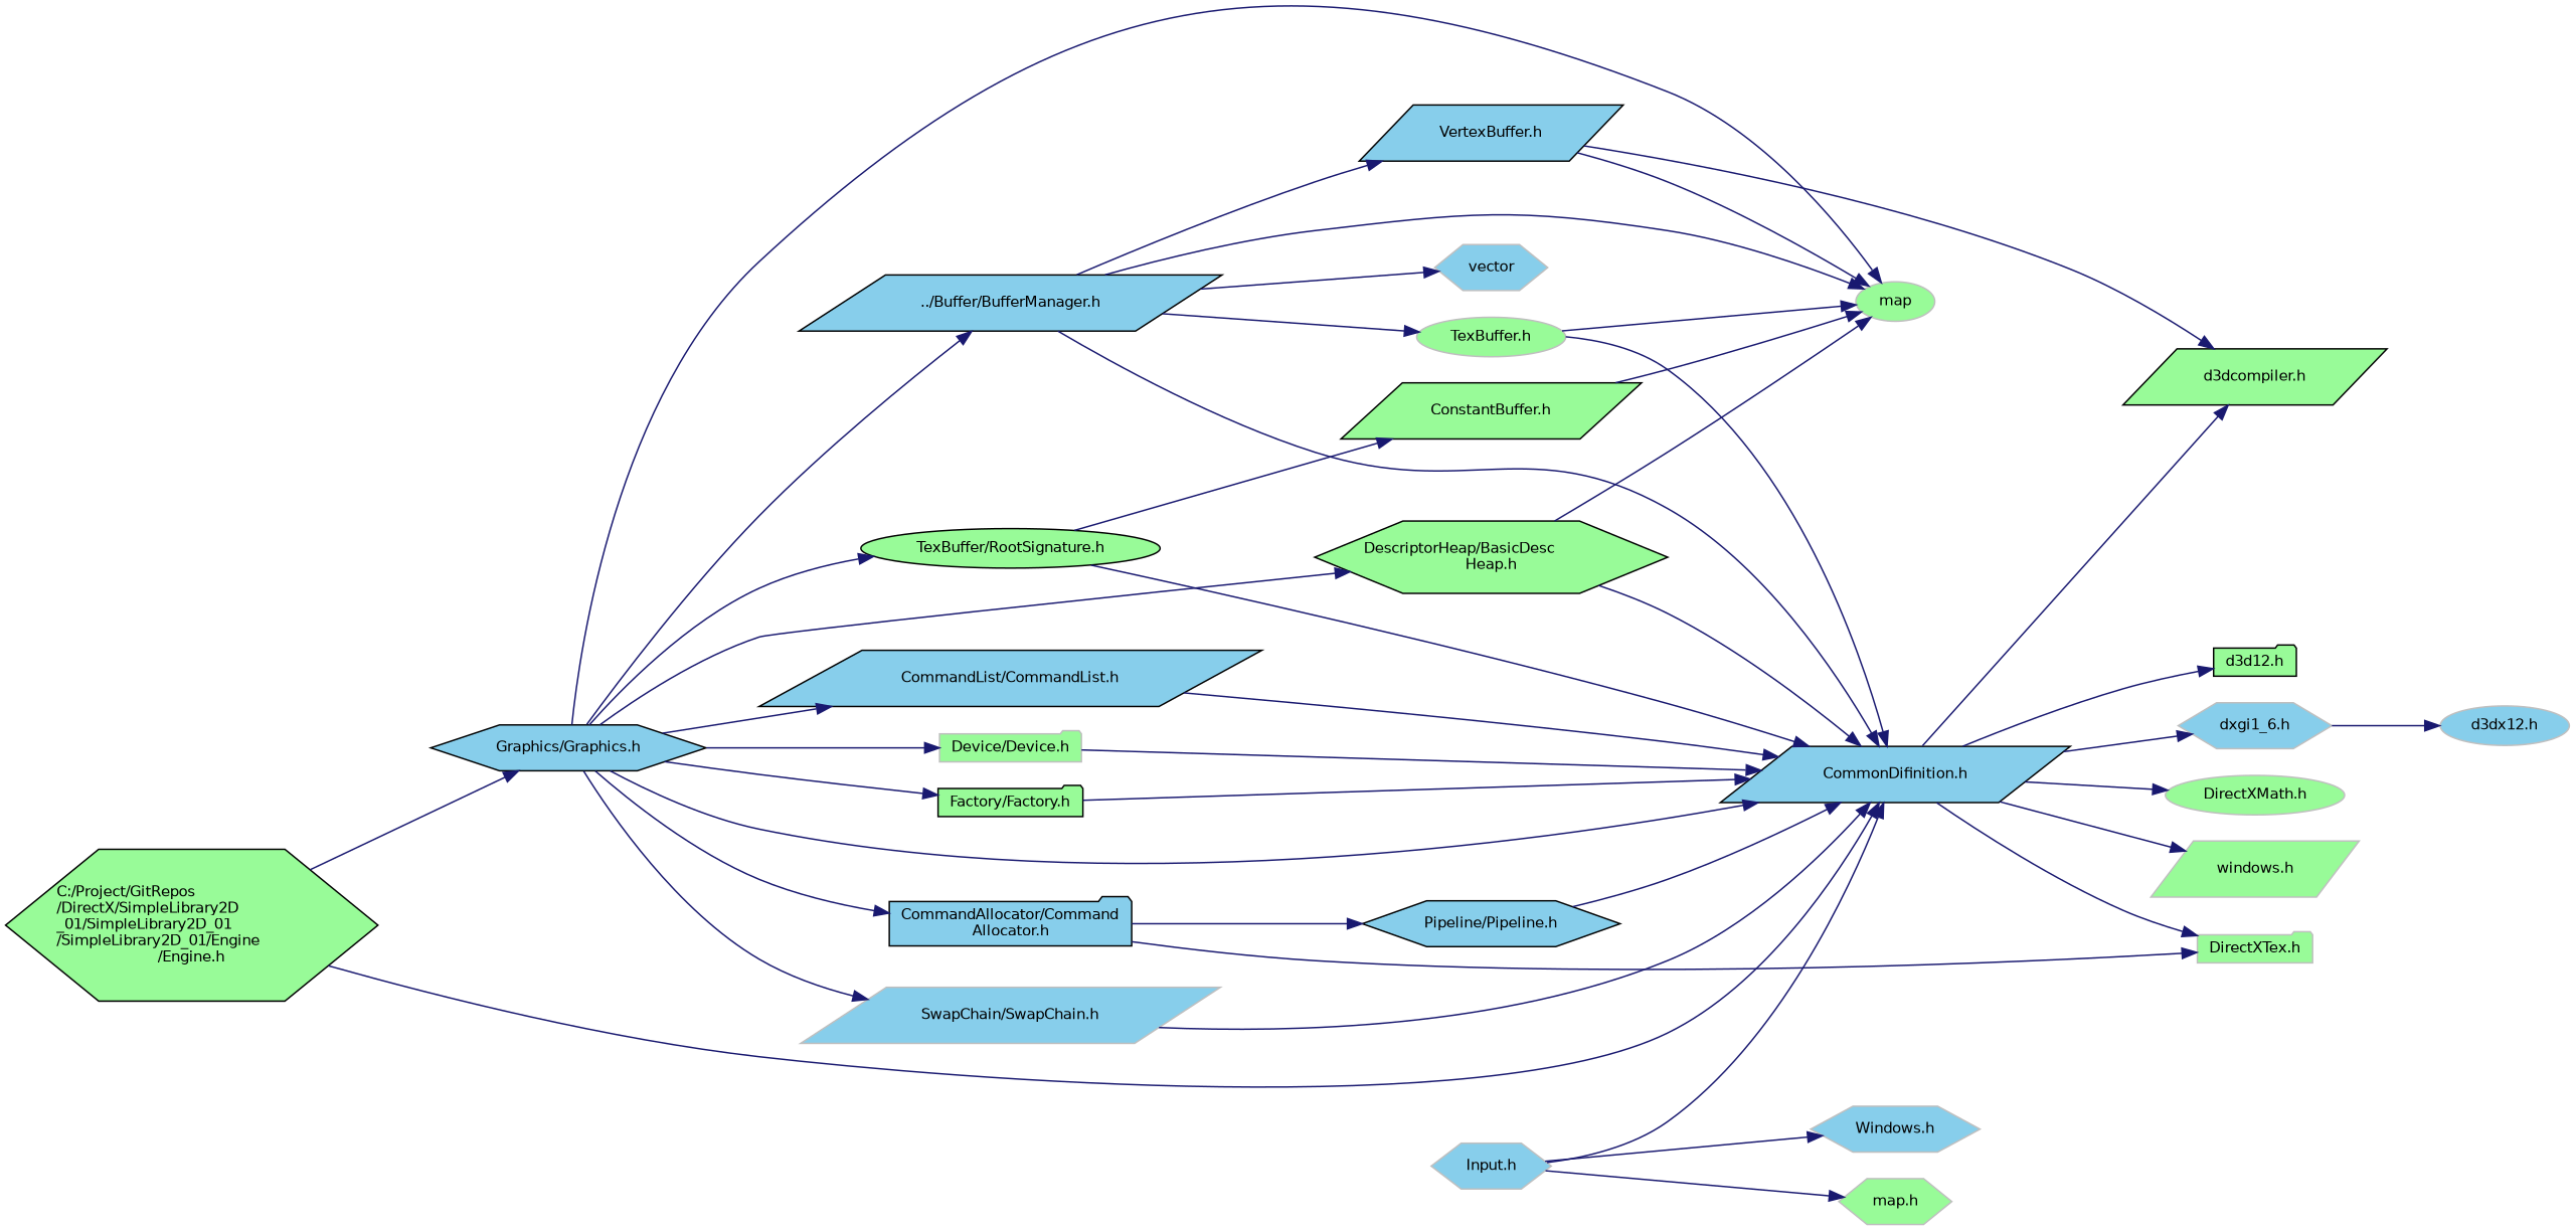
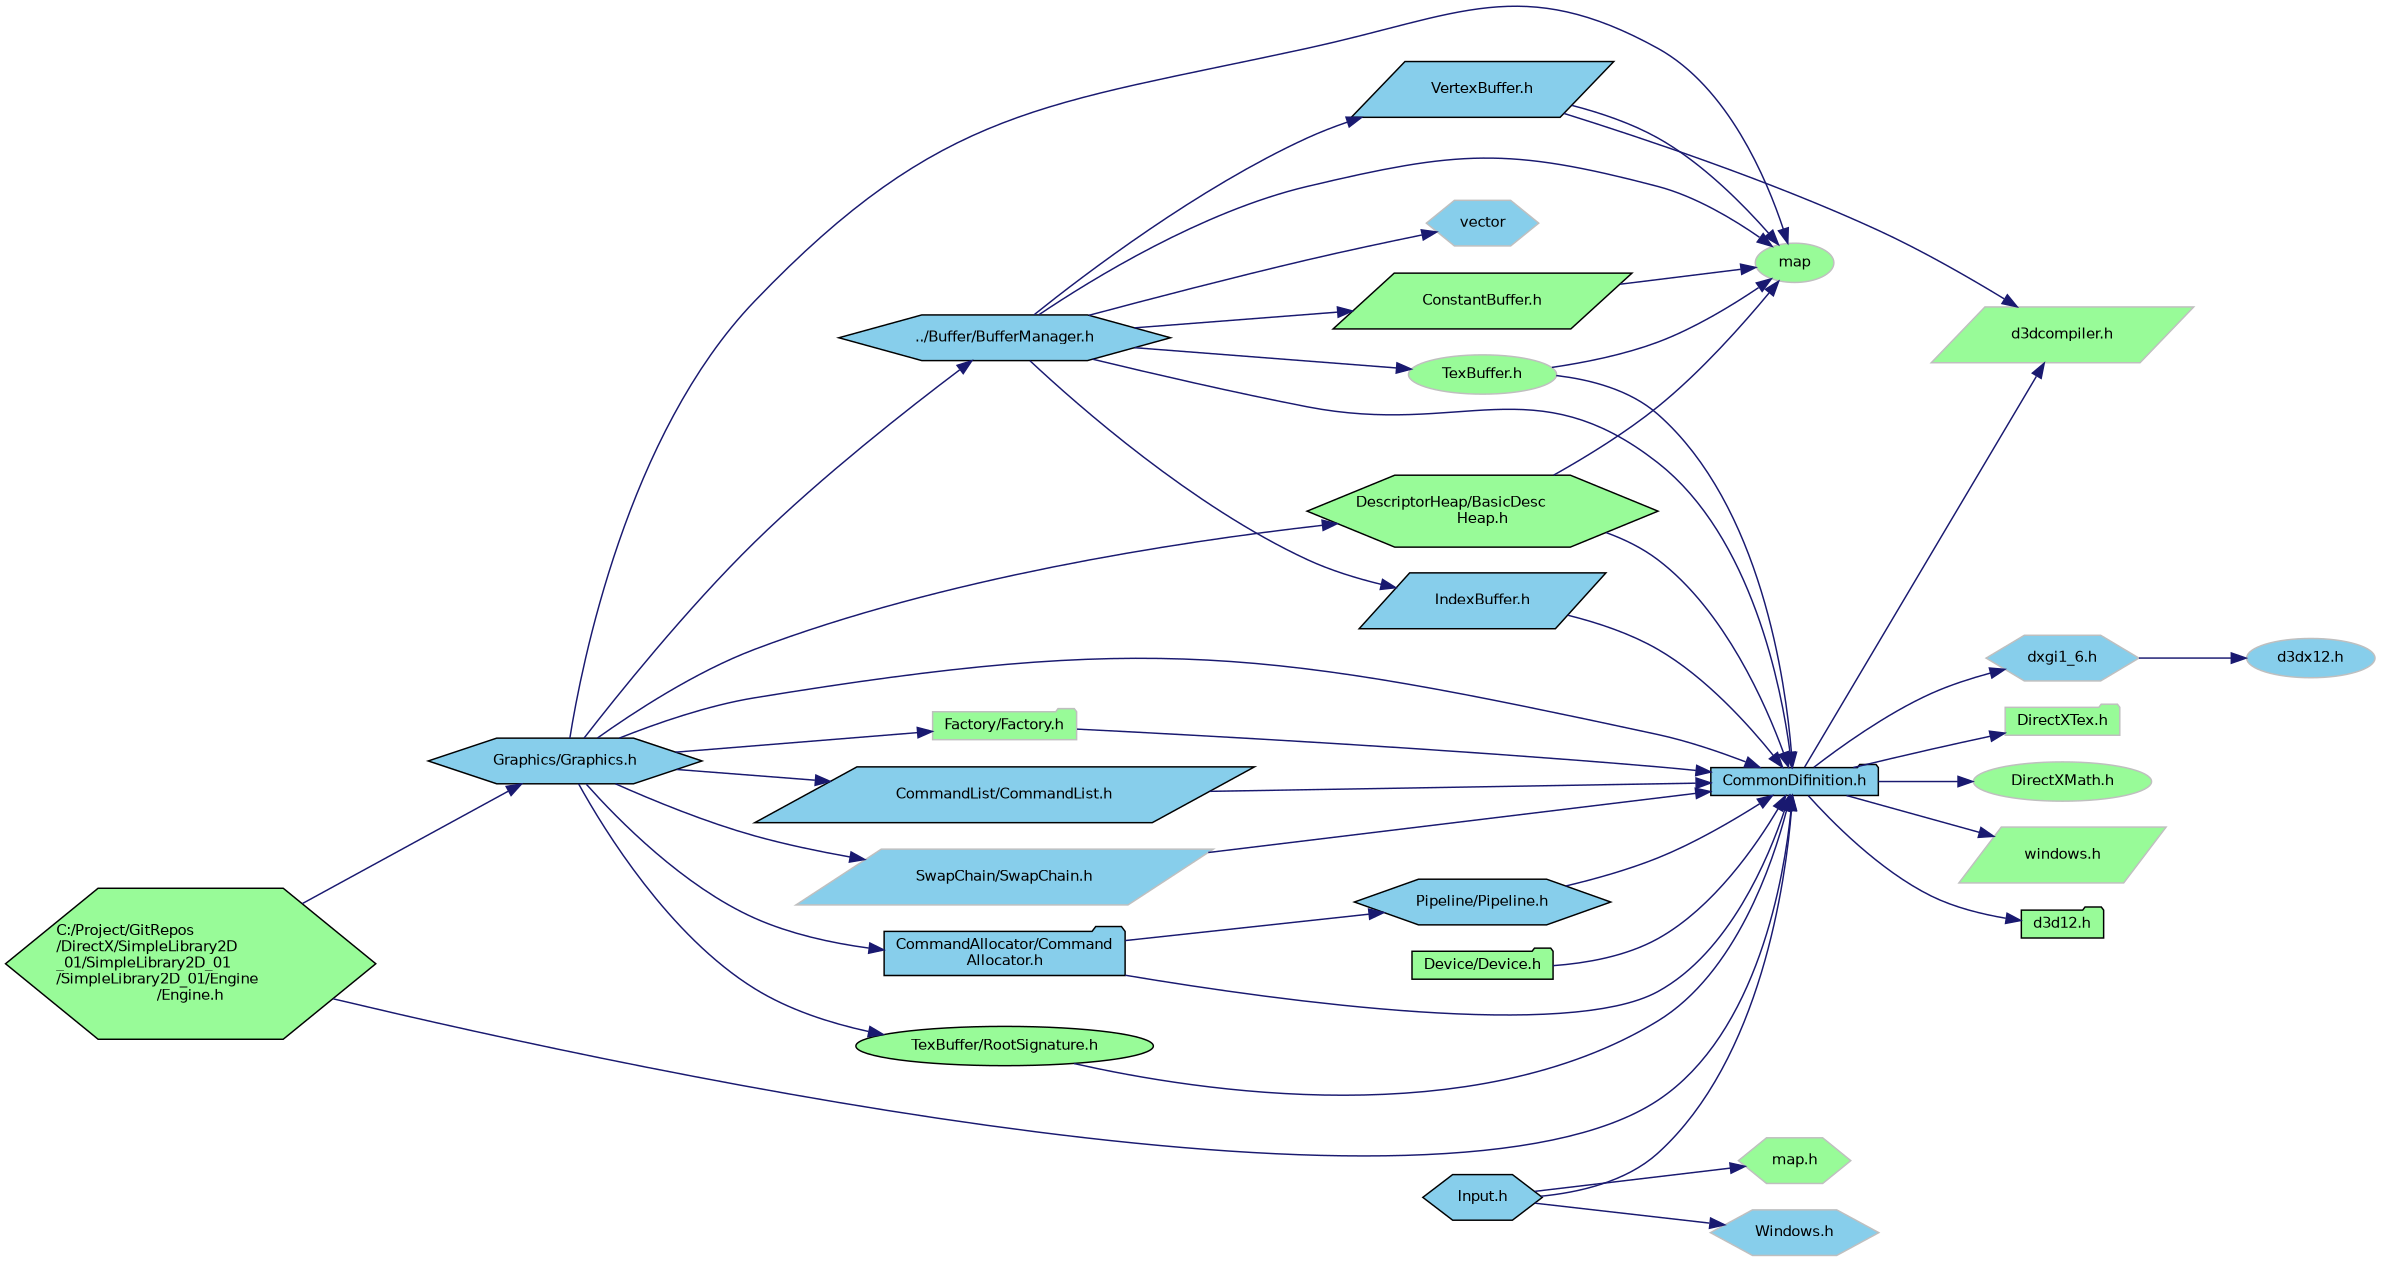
  digraph {
    rankdir=LR
    node [color=black fillcolor=palegreen fontname=Helvetica fontsize=10 shape=hexagon style=filled]
    edge [color=midnightblue fontname=Helvetica fontsize=10 labelfontname=Helvetica labelfontsize=10 style=solid]
    n1 [fontcolor=black height=0.2 label="C:/Project/GitRepos\l/DirectX/SimpleLibrary2D\l_01/SimpleLibrary2D_01\l/SimpleLibrary2D_01/Engine\l/Engine.h" width=0.4]
-   n2 [fillcolor=skyblue height=0.2 label="CommonDifinition.h" shape=parallelogram width=0.4]
+   n2 [fillcolor=skyblue height=0.2 label="CommonDifinition.h" shape=folder width=0.4]
    n3 [fillcolor=skyblue height=0.2 label="Graphics/Graphics.h" width=0.4]
    n4 [color=grey75 height=0.2 label="windows.h" shape=parallelogram width=0.4]
    n5 [height=0.2 label="d3d12.h" shape=folder width=0.4]
    n6 [color=grey75 fillcolor=skyblue height=0.2 label="dxgi1_6.h" width=0.4]
-   n7 [height=0.2 label="d3dcompiler.h" shape=parallelogram width=0.4]
+   n7 [color=grey75 height=0.2 label="d3dcompiler.h" shape=parallelogram width=0.4]
    n8 [color=grey75 height=0.2 label="DirectXTex.h" shape=folder width=0.4]
    n9 [color=grey75 height=0.2 label="DirectXMath.h" shape=ellipse width=0.4]
    n10 [color=grey75 height=0.2 label=map shape=ellipse width=0.4]
-   n11 [fillcolor=skyblue height=0.2 label="../Buffer/BufferManager.h" shape=parallelogram width=0.4]
-   n12 [height=0.2 label="Factory/Factory.h" shape=folder width=0.4]
-   n13 [color=grey75 height=0.2 label="Device/Device.h" shape=folder width=0.4]
+   n11 [fillcolor=skyblue height=0.2 label="../Buffer/BufferManager.h" width=0.4]
+   n12 [color=grey75 height=0.2 label="Factory/Factory.h" shape=folder width=0.4]
+   n13 [height=0.2 label="Device/Device.h" shape=folder width=0.4]
    n14 [color=grey75 fillcolor=skyblue height=0.2 label="SwapChain/SwapChain.h" shape=parallelogram width=0.4]
    n15 [height=0.2 label="TexBuffer/RootSignature.h" shape=ellipse width=0.4]
    n16 [fillcolor=skyblue height=0.2 label="CommandAllocator/Command\lAllocator.h" shape=folder width=0.4]
    n17 [fillcolor=skyblue height=0.2 label="CommandList/CommandList.h" shape=parallelogram width=0.4]
    n18 [height=0.2 label="DescriptorHeap/BasicDesc\lHeap.h" width=0.4]
    n19 [color=grey75 fillcolor=skyblue height=0.2 label="d3dx12.h" shape=ellipse width=0.4]
    n20 [color=grey75 fillcolor=skyblue height=0.2 label=vector width=0.4]
    n21 [fillcolor=skyblue height=0.2 label="VertexBuffer.h" shape=parallelogram width=0.4]
+   n22 [fillcolor=skyblue height=0.2 label="IndexBuffer.h" shape=parallelogram width=0.4]
    n23 [color=grey75 height=0.2 label="TexBuffer.h" shape=ellipse width=0.4]
    n24 [height=0.2 label="ConstantBuffer.h" shape=parallelogram width=0.4]
    n25 [fillcolor=skyblue height=0.2 label="Pipeline/Pipeline.h" width=0.4]
-   n26 [color=grey75 fillcolor=skyblue height=0.2 label="Input.h" width=0.4]
+   n26 [fillcolor=skyblue height=0.2 label="Input.h" width=0.4]
    n27 [color=grey75 fillcolor=skyblue height=0.2 label="Windows.h" width=0.4]
    n28 [color=grey75 height=0.2 label="map.h" width=0.4]
    n1 -> n2
    n1 -> n3
    n2 -> n4
    n2 -> n5
    n2 -> n6
    n2 -> n7
    n2 -> n8
    n2 -> n9
    n3 -> n2
    n3 -> n10
    n3 -> n11
    n3 -> n12
-   n3 -> n13
    n3 -> n14
    n3 -> n15
    n3 -> n16
    n3 -> n17
    n3 -> n18
    n6 -> n19
    n11 -> n2
    n11 -> n10
    n11 -> n20
    n11 -> n21
+   n11 -> n22
    n11 -> n23
-   n15 -> n24
+   n11 -> n24
    n12 -> n2
    n13 -> n2
    n14 -> n2
    n15 -> n2
-   n16 -> n8
+   n16 -> n2
    n16 -> n25
    n17 -> n2
    n18 -> n2
    n18 -> n10
    n21 -> n7
    n21 -> n10
+   n22 -> n2
    n23 -> n2
    n23 -> n10
    n24 -> n10
    n25 -> n2
    n26 -> n2
    n26 -> n27
    n26 -> n28
  }
